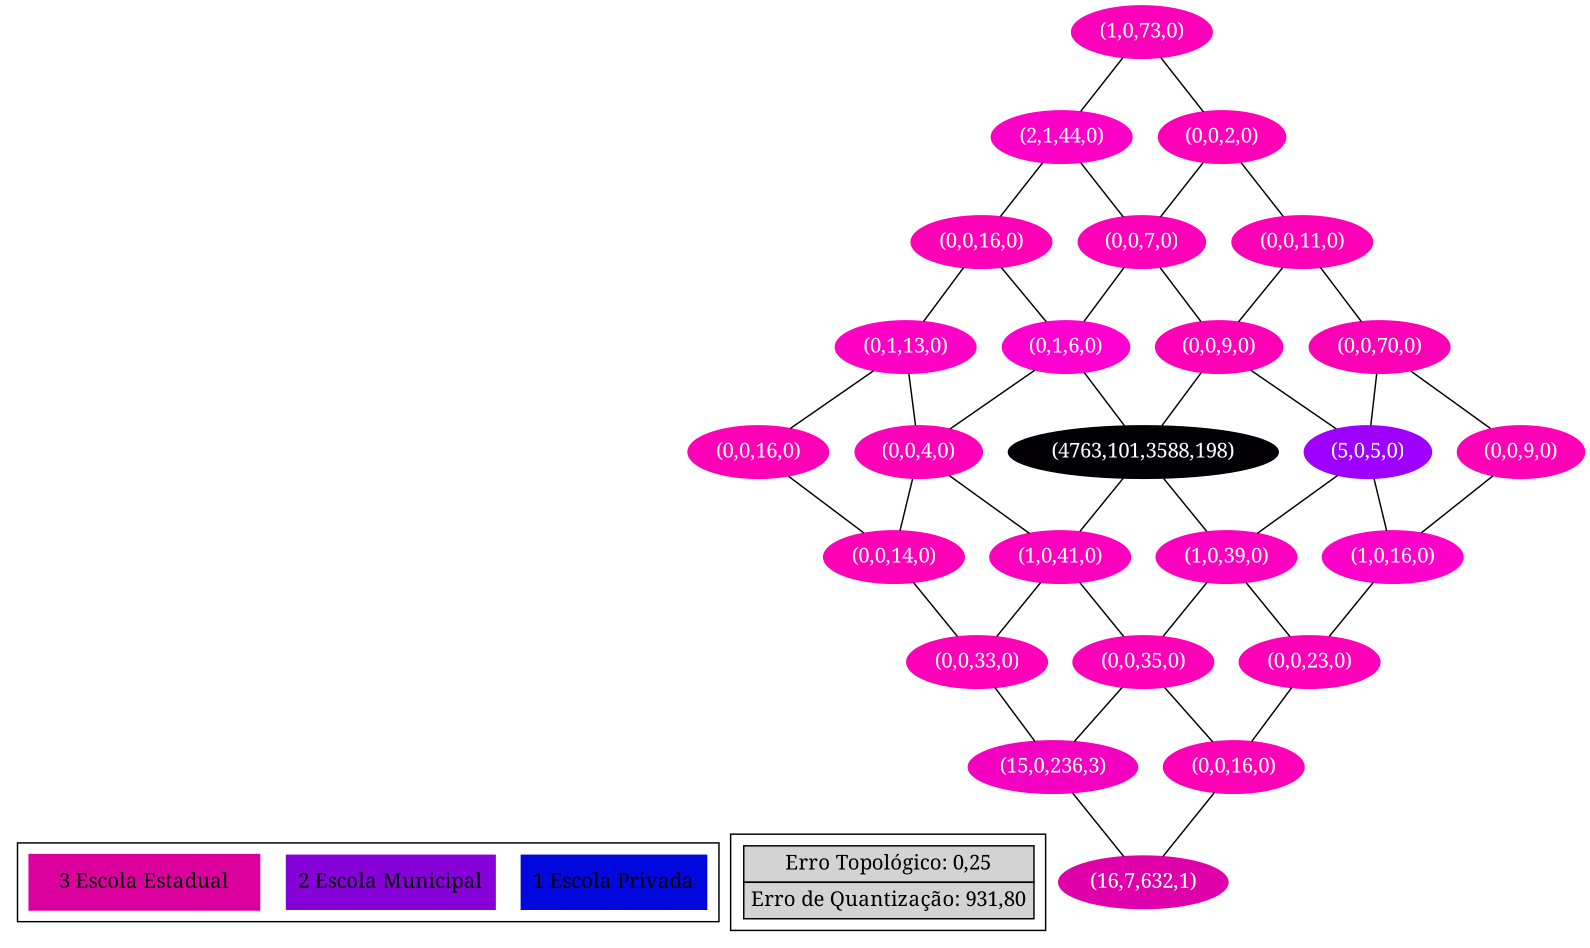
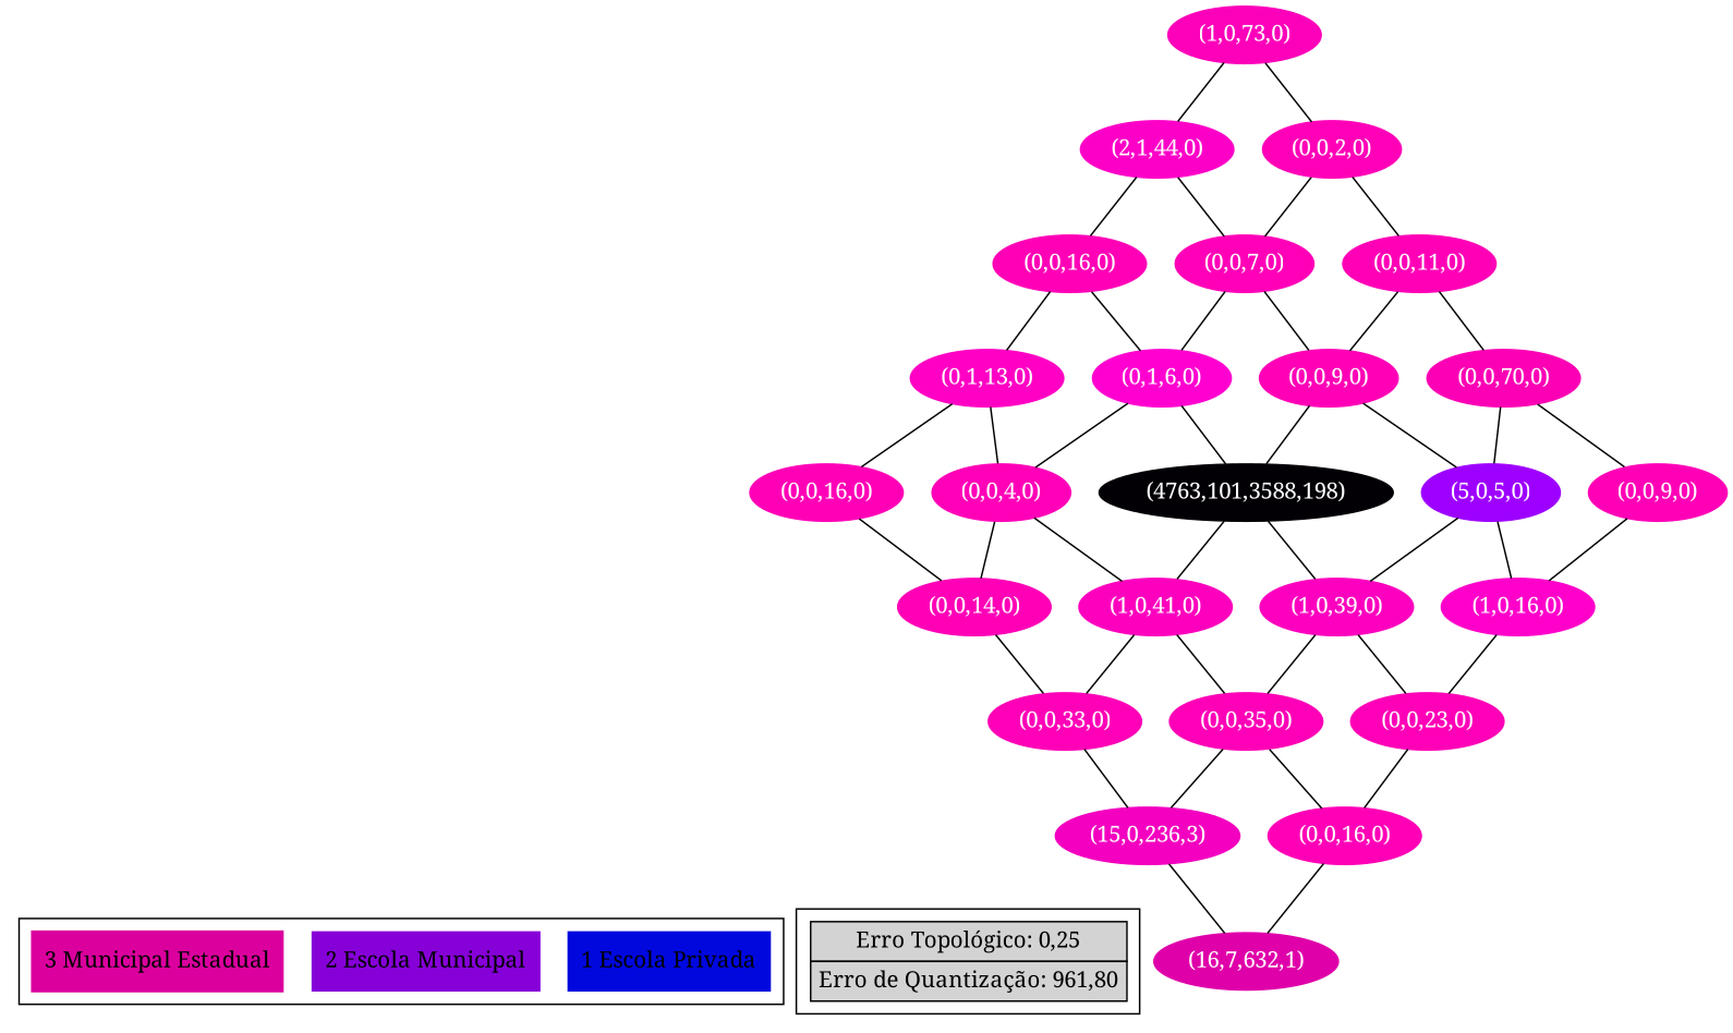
  graph {
    fontname="Noto Serif"
    rankdir=BT
    node [color="0.88 1 0.997 " fontcolor=white fontname="Noto Serif" style=filled]
    edge [fontname="Noto Serif"]
    n1 [color="0.66 1 0.871 " fontcolor=black label="1 Escola Privada" shape=record]
    n2 [color="0.77 1 0.846 " fontcolor=black label="2 Escola Municipal" shape=record]
-   n3 [color="0.88 1 0.859 " fontcolor=black label="3 Escola Estadual" shape=record]
-   n4 [fontcolor=black label=< <TABLE ALIGN="LEFT" BORDER="0" CELLBORDER="1" CELLSPACING="0" CELLPADDING="4"> <TR> <TD>Erro Topológico: 0,25</TD> </TR> <TR> <TD>Erro de Quantização: 931,80</TD> </TR> </TABLE> > margin=0 shape=none color=""]
+   n3 [color="0.88 1 0.859 " fontcolor=black label="3 Municipal Estadual" shape=record]
+   n4 [fontcolor=black label=< <TABLE ALIGN="LEFT" BORDER="0" CELLBORDER="1" CELLSPACING="0" CELLPADDING="4"> <TR> <TD>Erro Topológico: 0,25</TD> </TR> <TR> <TD>Erro de Quantização: 961,80</TD> </TR> </TABLE> > margin=0 shape=none color=""]
    n5 [color="0.874 1 0.874 " label="(16,7,632,1)"]
    n6 [color="0.868 1 0.95 " label="(15,0,236,3)"]
    n7 [label="(0,0,16,0)"]
    n8 [color="0.88 1 0.993 " label="(0,0,33,0)"]
    n9 [color="0.88 1 0.993 " label="(0,0,35,0)"]
    n10 [color="0.88 1 0.995 " label="(0,0,23,0)"]
    n11 [label="(0,0,14,0)"]
    n12 [color="0.875 1 0.992 " label="(1,0,41,0)"]
    n13 [color="0.874 1 0.992 " label="(1,0,39,0)"]
    n14 [label="(0,0,16,0)"]
    n15 [color="0.88 1 0.999 " label="(0,0,4,0)"]
    n16 [color="0.76 1 0.02 " label="(4763,101,3588,198)"]
    n17 [color="0.872 1 0.997 " label="(0,1,13,0)"]
    n18 [color="0.864 1 0.999 " label="(0,1,6,0)"]
    n19 [label="(0,0,16,0)"]
    n20 [color="0.867 1 0.997 " label="(1,0,16,0)"]
    n21 [color="0.77 1 0.998 " label="(5,0,5,0)"]
    n22 [color="0.88 1 0.998 " label="(0,0,9,0)"]
    n23 [color="0.88 1 0.999 " label="(0,0,7,0)"]
    n24 [color="0.868 1 0.991 " label="(2,1,44,0)"]
    n25 [color="0.88 1 0.998 " label="(0,0,9,0)"]
    n26 [color="0.88 1 0.986 " label="(0,0,70,0)"]
    n27 [color="0.88 1 0.998 " label="(0,0,11,0)"]
    n28 [color="0.88 1 1 " label="(0,0,2,0)"]
    n29 [color="0.877 1 0.985 " label="(1,0,73,0)"]
    subgraph cluster_1 {
      n1
      n2
      n3
    }
    subgraph cluster_2 {
      rank=sink
      n4
    }
    n5 -- n6
    n5 -- n7
    n6 -- n8
    n6 -- n9
    n7 -- n9
    n7 -- n10
    n8 -- n11
    n8 -- n12
    n9 -- n12
    n9 -- n13
    n10 -- n13
    n10 -- n20
    n11 -- n14
    n11 -- n15
    n12 -- n15
    n12 -- n16
    n13 -- n16
    n13 -- n21
    n14 -- n17
    n15 -- n17
    n15 -- n18
    n16 -- n18
    n16 -- n22
    n17 -- n19
    n18 -- n19
    n18 -- n23
    n19 -- n24
    n20 -- n21
    n20 -- n25
    n21 -- n22
    n21 -- n26
    n22 -- n23
    n22 -- n27
    n23 -- n24
    n23 -- n28
    n24 -- n29
    n25 -- n26
    n26 -- n27
    n27 -- n28
    n28 -- n29
  }
